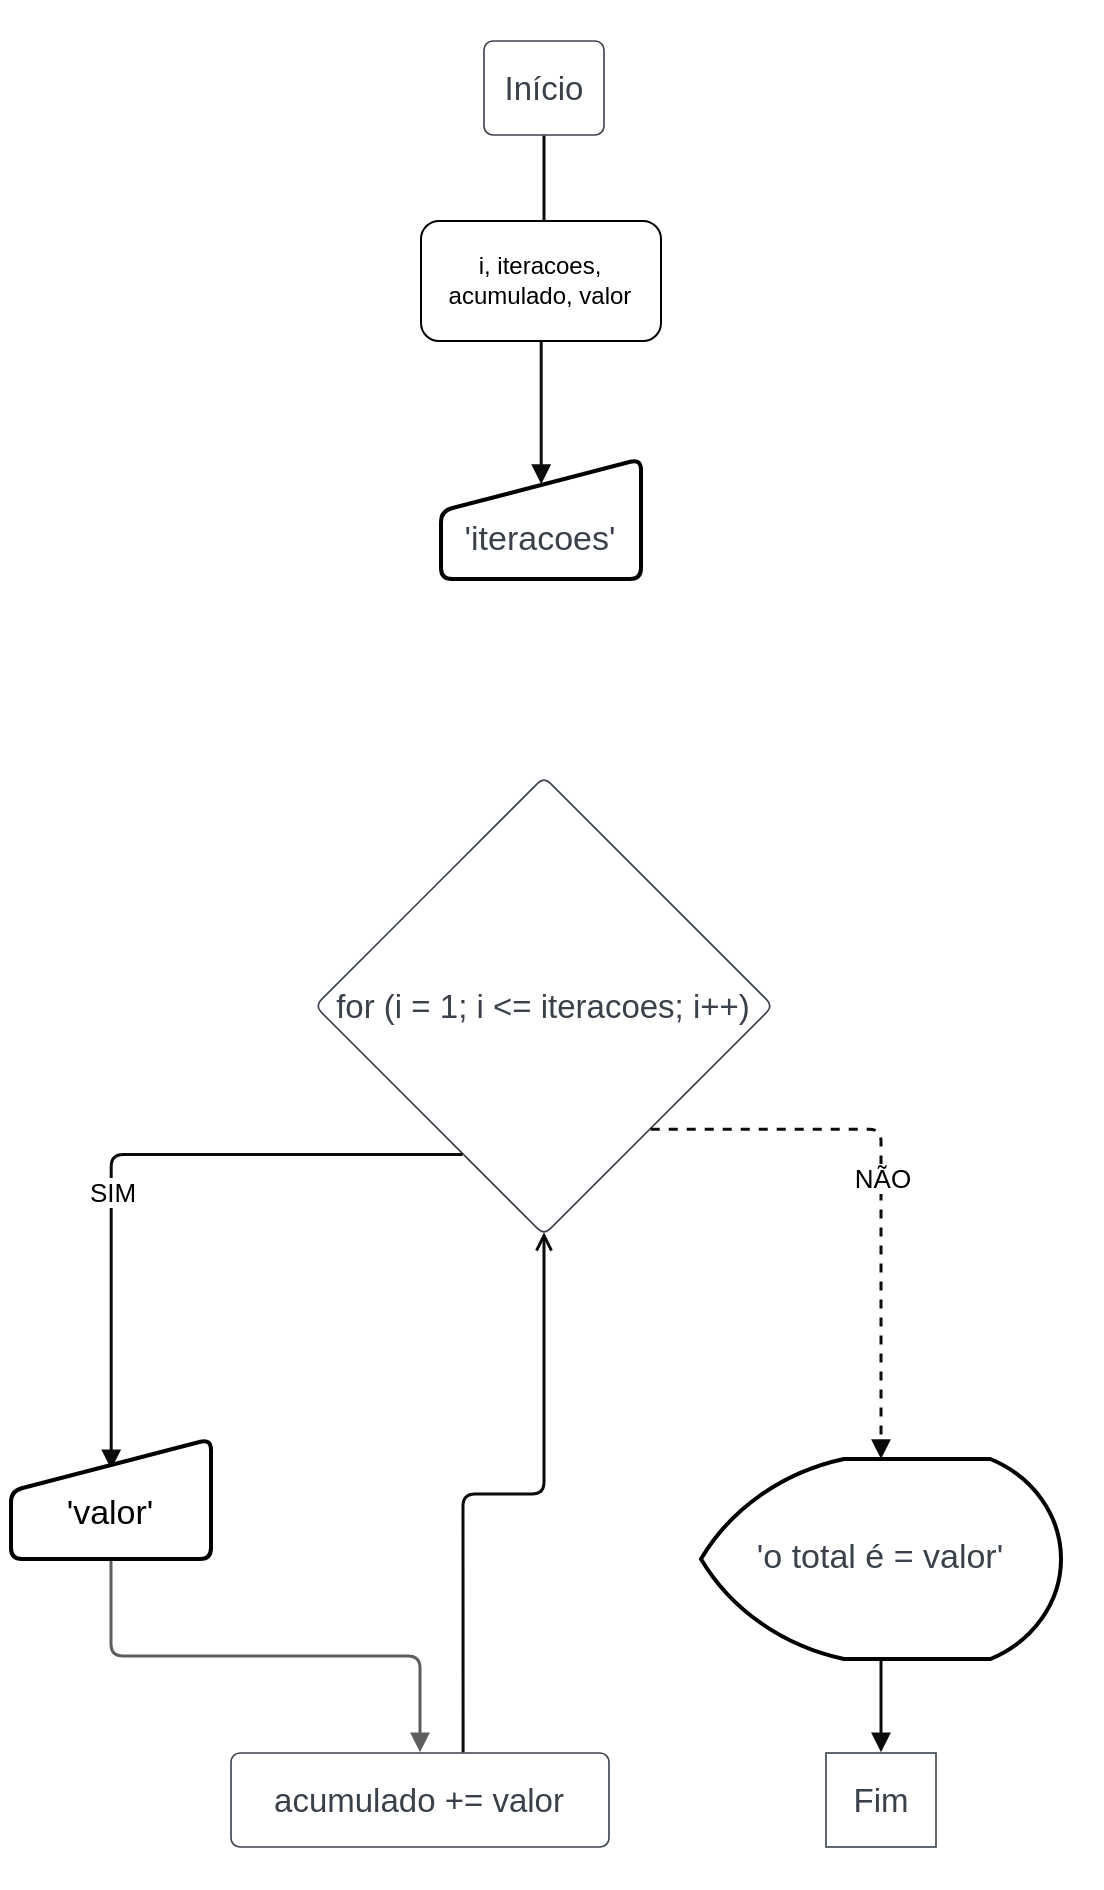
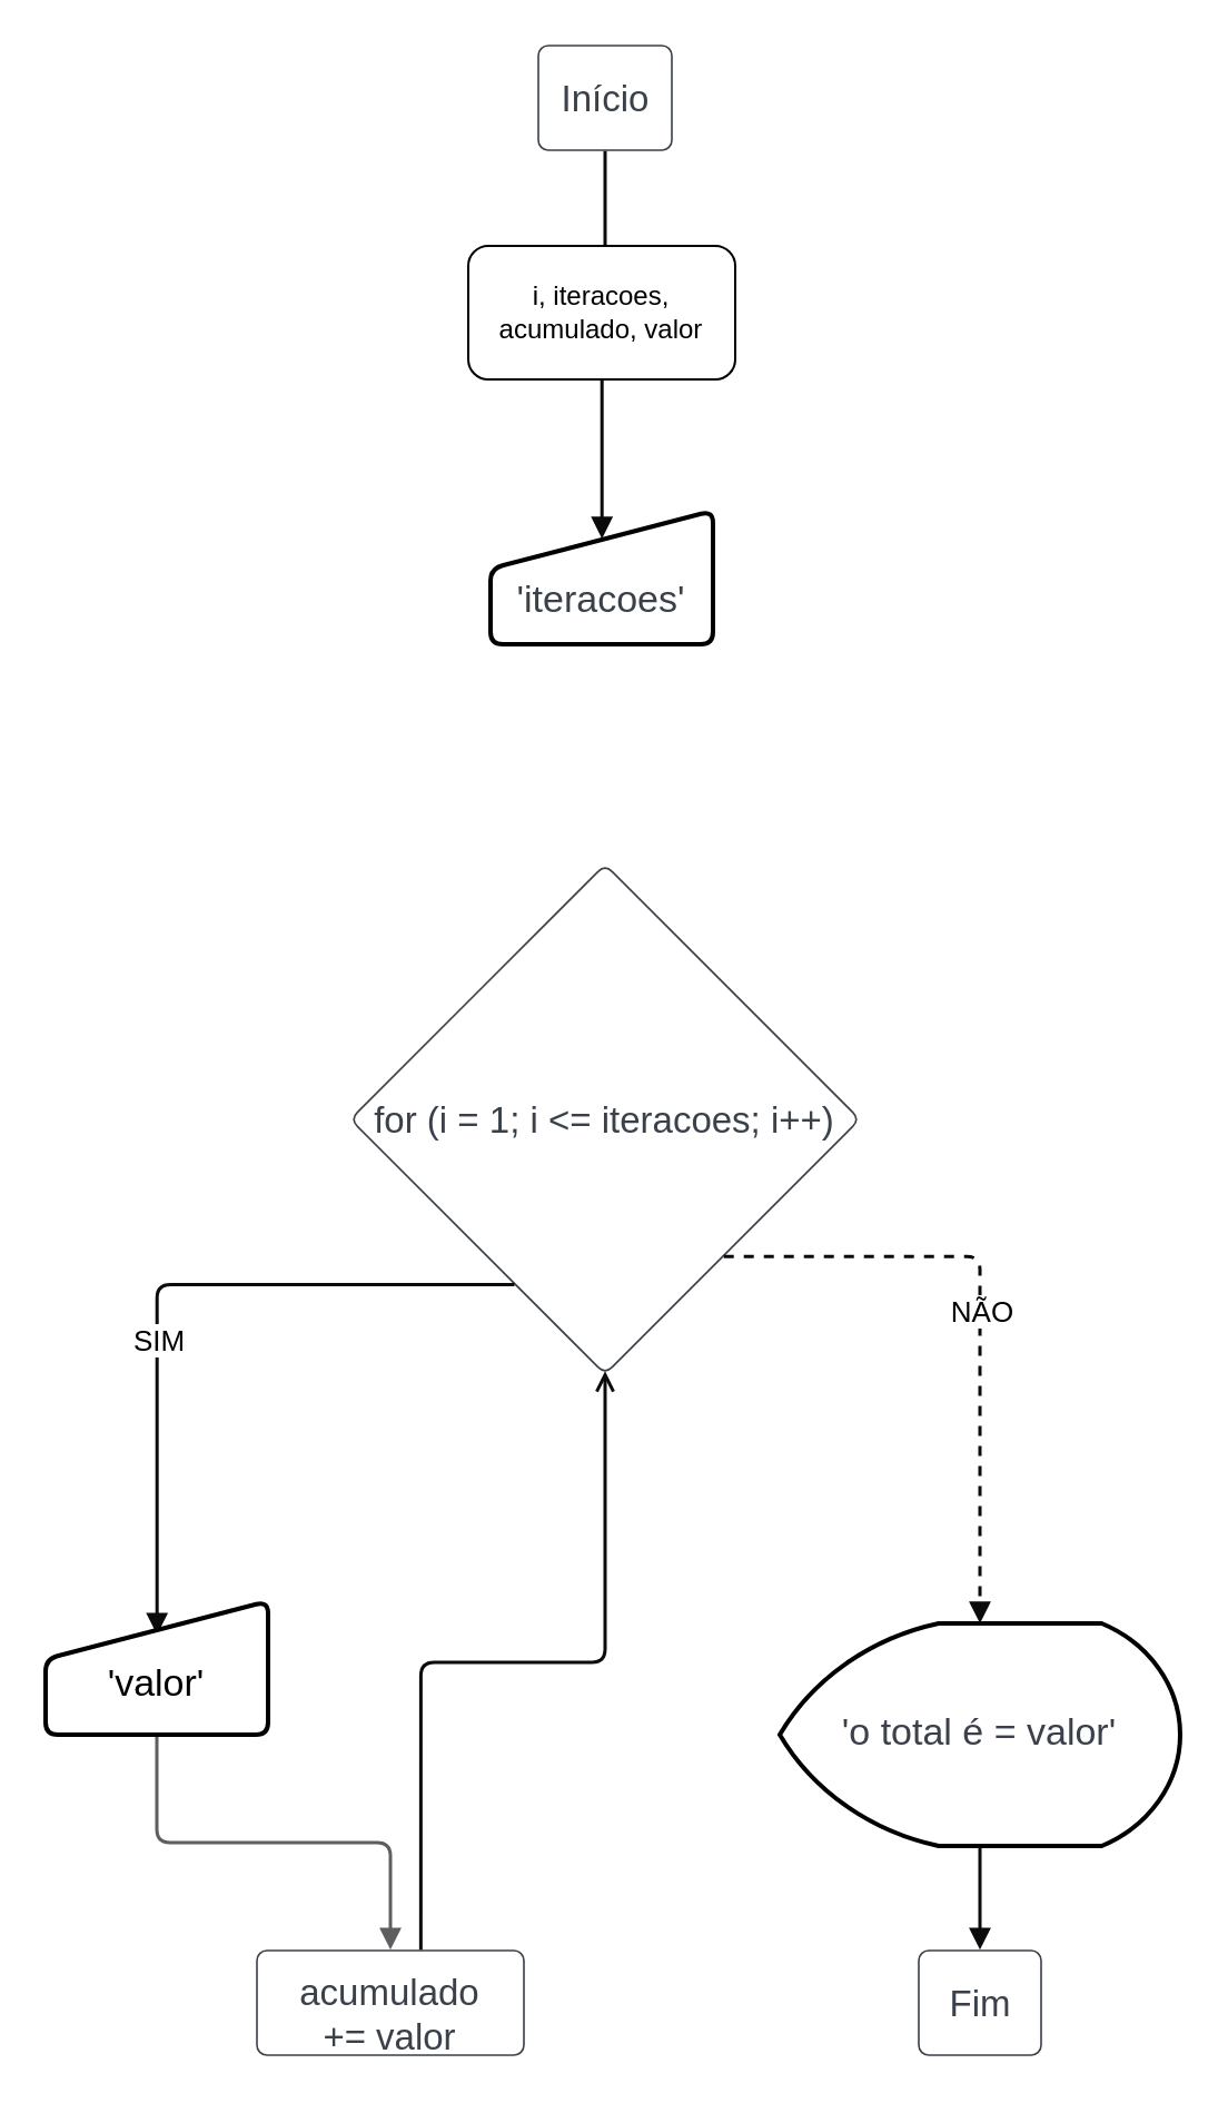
  <mxCell id="0" />
  <mxCell id="1" parent="0" />
  <mxCell id="2" value="for (i = 1; i &amp;lt;= iteracoes; i++)" style="html=1;overflow=block;blockSpacing=1;whiteSpace=wrap;rhombus;fontSize=16.5;fontColor=#3a414a;align=center;spacing=3.8;strokeColor=#3a414a;rounded=1;absoluteArcSize=1;arcSize=9;fillColor=#ffffff;strokeWidth=0.8;lucidId=uzTmBOEpt5cY;" vertex="1" parent="1"><mxGeometry x="157" y="388" width="229" height="229" as="geometry" /></mxCell>
- <mxCell id="3" value="acumulado += valor" style="html=1;overflow=block;blockSpacing=1;whiteSpace=wrap;fontSize=16.5;fontColor=#3a414a;align=center;spacing=9;strokeColor=#3a414a;rounded=1;absoluteArcSize=1;arcSize=9;fillColor=#ffffff;strokeWidth=0.8;lucidId=uzTmS87x47qH;" vertex="1" parent="1"><mxGeometry x="115" y="876" width="189" height="47" as="geometry" /></mxCell>
+ <mxCell id="3" value="acumulado += valor" style="html=1;overflow=block;blockSpacing=1;whiteSpace=wrap;fontSize=16.5;fontColor=#3a414a;align=center;spacing=9;strokeColor=#3a414a;rounded=1;absoluteArcSize=1;arcSize=9;fillColor=#ffffff;strokeWidth=0.8;lucidId=uzTmS87x47qH;" vertex="1" parent="1"><mxGeometry x="115" y="876" width="120" height="47" as="geometry" /></mxCell>
  <mxCell id="4" value="Início" style="html=1;overflow=block;blockSpacing=1;whiteSpace=wrap;fontSize=16.5;fontColor=#3a414a;align=center;spacing=9;strokeColor=#3a414a;rounded=1;absoluteArcSize=1;arcSize=9;fillColor=#ffffff;strokeWidth=0.8;lucidId=uzTm~UKLL1b.;" vertex="1" parent="1"><mxGeometry x="241.5" y="20" width="60" height="47" as="geometry" /></mxCell>
- <mxCell id="5" value="Fim" style="html=1;overflow=block;blockSpacing=1;whiteSpace=wrap;fontSize=16.5;fontColor=#3a414a;align=center;spacing=9;strokeColor=#3a414a;absoluteArcSize=1;arcSize=9;fillColor=#ffffff;strokeWidth=0.8;lucidId=uzTmHjrZwmrM;rounded=0;" vertex="1" parent="1"><mxGeometry x="412.5" y="876" width="55" height="47" as="geometry" /></mxCell>
+ <mxCell id="5" value="Fim" style="html=1;overflow=block;blockSpacing=1;whiteSpace=wrap;fontSize=16.5;fontColor=#3a414a;align=center;spacing=9;strokeColor=#3a414a;rounded=1;absoluteArcSize=1;arcSize=9;fillColor=#ffffff;strokeWidth=0.8;lucidId=uzTmHjrZwmrM;" vertex="1" parent="1"><mxGeometry x="412.5" y="876" width="55" height="47" as="geometry" /></mxCell>
  <mxCell id="6" value="" style="html=1;jettySize=18;whiteSpace=wrap;fontSize=13;strokeColor=#0b0b0b;strokeWidth=1.5;rounded=1;arcSize=12;edgeStyle=orthogonalEdgeStyle;startArrow=none;endArrow=block;endFill=1;exitX=0.5;exitY=1.008;exitPerimeter=0;entryX=0.501;entryY=0.21;entryPerimeter=0;lucidId=uzTmhZoQJvcF;entryDx=0;entryDy=0;" edge="1" parent="1" source="4" target="17"><mxGeometry width="100" height="100" relative="1" as="geometry"><Array as="points"><mxPoint x="270" y="154" /></Array><mxPoint x="272" y="232.3" as="targetPoint" /></mxGeometry></mxCell>
  <mxCell id="7" value="" style="text;html=1;resizable=0;labelBackgroundColor=default;align=center;verticalAlign=middle;fontSize=13;" vertex="1" parent="6"><mxGeometry relative="1" as="geometry" /></mxCell>
  <mxCell id="8" value="" style="html=1;jettySize=18;whiteSpace=wrap;fontSize=13;strokeColor=#0b0b0b;strokeWidth=1.5;rounded=1;arcSize=12;edgeStyle=orthogonalEdgeStyle;startArrow=none;endArrow=block;endFill=1;exitX=0.322;exitY=0.824;exitPerimeter=0;entryX=0.501;entryY=0.252;entryPerimeter=0;lucidId=uzTm5deyUaOH;entryDx=0;entryDy=0;" edge="1" parent="1" source="2" target="18"><mxGeometry width="100" height="100" relative="1" as="geometry"><Array as="points" /><mxPoint x="70" y="728" as="targetPoint" /></mxGeometry></mxCell>
  <mxCell id="9" value="SIM" style="text;html=1;resizable=0;labelBackgroundColor=default;align=center;verticalAlign=middle;fontSize=13;" vertex="1" parent="8"><mxGeometry x="0.165" relative="1" as="geometry" /></mxCell>
  <mxCell id="10" value="" style="html=1;jettySize=18;whiteSpace=wrap;fontSize=13;strokeColor=#0b0b0b;strokeWidth=1.5;rounded=1;arcSize=12;edgeStyle=orthogonalEdgeStyle;startArrow=none;endArrow=open;endFill=1;exitX=0.614;exitY=-0.008;exitPerimeter=0;entryX=0.5;entryY=0.994;entryPerimeter=0;lucidId=uzTmQ.sAPPde;" edge="1" parent="1" source="3" target="2"><mxGeometry width="100" height="100" relative="1" as="geometry"><Array as="points" /></mxGeometry></mxCell>
  <mxCell id="11" value="" style="text;html=1;resizable=0;labelBackgroundColor=default;align=center;verticalAlign=middle;fontSize=13;" vertex="1" parent="10"><mxGeometry relative="1" as="geometry" /></mxCell>
  <mxCell id="12" value="" style="html=1;jettySize=18;whiteSpace=wrap;fontSize=13;strokeColor=#0b0b0b;strokeWidth=1.5;rounded=1;arcSize=12;edgeStyle=orthogonalEdgeStyle;startArrow=none;endArrow=block;endFill=1;exitX=0.733;exitY=0.769;exitPerimeter=0;entryX=0.5;entryY=0;entryPerimeter=0;lucidId=uzTmAFgAda.Z;entryDx=0;entryDy=0;dashed=1;" edge="1" parent="1" source="2" target="19"><mxGeometry width="100" height="100" relative="1" as="geometry"><Array as="points"><mxPoint x="440" y="564" /></Array><mxPoint x="447" y="731.92" as="targetPoint" /></mxGeometry></mxCell>
  <mxCell id="13" value="NÃO" style="text;html=1;resizable=0;labelBackgroundColor=default;align=center;verticalAlign=middle;fontSize=13;" vertex="1" parent="12"><mxGeometry relative="1" as="geometry" /></mxCell>
  <mxCell id="14" value="" style="html=1;jettySize=18;whiteSpace=wrap;fontSize=13;strokeColor=#0b0b0b;strokeWidth=1.5;rounded=1;arcSize=12;edgeStyle=orthogonalEdgeStyle;startArrow=none;endArrow=block;endFill=1;exitX=0.5;exitY=1;exitPerimeter=0;entryX=0.5;entryY=-0.008;entryPerimeter=0;lucidId=uzTmHlYV99cj;exitDx=0;exitDy=0;" edge="1" parent="1" source="19" target="5"><mxGeometry width="100" height="100" relative="1" as="geometry"><Array as="points" /><mxPoint x="447" y="824.17" as="sourcePoint" /></mxGeometry></mxCell>
  <mxCell id="15" value="" style="text;html=1;resizable=0;labelBackgroundColor=default;align=center;verticalAlign=middle;fontSize=13;" vertex="1" parent="14"><mxGeometry relative="1" as="geometry" /></mxCell>
  <mxCell id="16" value="" style="html=1;jettySize=18;whiteSpace=wrap;fontSize=13;strokeColor=#5E5E5E;strokeWidth=1.5;rounded=1;arcSize=12;edgeStyle=orthogonalEdgeStyle;startArrow=none;endArrow=block;endFill=1;exitX=0.5;exitY=1;entryX=0.5;entryY=-0.008;entryPerimeter=0;lucidId=fDTm~teF50XG;exitDx=0;exitDy=0;" edge="1" parent="1" source="18" target="3"><mxGeometry width="100" height="100" relative="1" as="geometry"><Array as="points" /><mxPoint x="70" y="810.08" as="sourcePoint" /></mxGeometry></mxCell>
  <mxCell id="17" value="&lt;div&gt;&lt;span style=&quot;color: rgb(58, 65, 74); font-size: 17px;&quot;&gt;&lt;br&gt;&lt;/span&gt;&lt;/div&gt;&lt;span style=&quot;color: rgb(58, 65, 74); font-size: 17px;&quot;&gt;'iteracoes'&lt;/span&gt;" style="html=1;strokeWidth=2;shape=manualInput;whiteSpace=wrap;rounded=1;size=26;arcSize=11;" vertex="1" parent="1"><mxGeometry x="220" y="229" width="100" height="60" as="geometry" /></mxCell>
- <mxCell id="18" value="&lt;div&gt;&lt;br&gt;&lt;/div&gt;&lt;div&gt;&lt;font style=&quot;font-size: 17px;&quot;&gt;'valor'&lt;/font&gt;&lt;/div&gt;" style="html=1;strokeWidth=2;shape=manualInput;whiteSpace=wrap;rounded=1;size=26;arcSize=11;" vertex="1" parent="1"><mxGeometry x="5" y="719" width="100" height="60" as="geometry" /></mxCell>
+ <mxCell id="18" value="&lt;div&gt;&lt;br&gt;&lt;/div&gt;&lt;div&gt;&lt;font style=&quot;font-size: 17px;&quot;&gt;'valor'&lt;/font&gt;&lt;/div&gt;" style="html=1;strokeWidth=2;shape=manualInput;whiteSpace=wrap;rounded=1;size=26;arcSize=11;" vertex="1" parent="1"><mxGeometry x="20" y="719" width="100" height="60" as="geometry" /></mxCell>
  <mxCell id="19" value="&lt;span style=&quot;color: rgb(58, 65, 74); font-size: 17px;&quot;&gt;'o total é = valor'&lt;/span&gt;" style="strokeWidth=2;html=1;shape=mxgraph.flowchart.display;whiteSpace=wrap;" vertex="1" parent="1"><mxGeometry x="350" y="729" width="180" height="100" as="geometry" /></mxCell>
  <mxCell id="20" value="i, iteracoes, acumulado, valor" style="rounded=1;whiteSpace=wrap;html=1;" vertex="1" parent="1"><mxGeometry x="210" y="110" width="120" height="60" as="geometry" /></mxCell>
